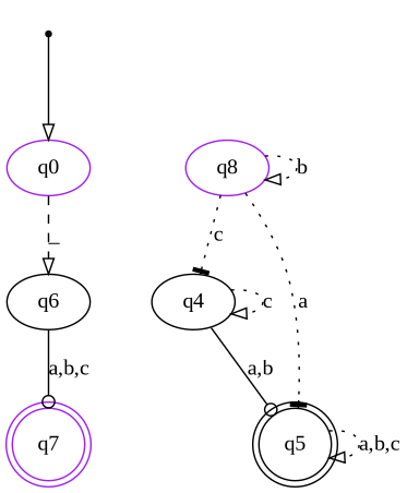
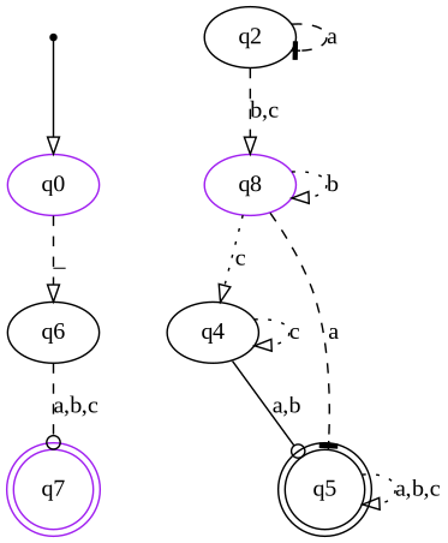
  digraph {
    fontname="Liberation Serif"
    rankdir=TB
    node [color=black fontname="Liberation Serif"]
    edge [arrowhead=onormal fontname="Liberation Serif" style=dotted]
    inic [shape=point]
    q0 [color=purple]
    q6
    q7 [color=purple shape=doublecircle]
+   q2
    n6 [color=purple label=q8]
    q4
    q5 [shape=doublecircle]
    inic -> q0 [style=solid]
    q0 -> q6 [label=_ style=dashed]
-   q6 -> q7 [arrowhead=odot label="a,b,c" style=solid]
+   q6 -> q7 [arrowhead=odot label="a,b,c" style=dashed]
+   q2 -> q2 [arrowhead=tee label=a style=dashed]
+   q2 -> n6 [label="b,c" style=dashed]
    n6 -> n6 [label=b]
-   n6 -> q4 [arrowhead=tee label=c]
-   n6 -> q5 [arrowhead=tee label=a]
+   n6 -> q4 [label=c]
+   n6 -> q5 [arrowhead=tee label=a style=dashed]
    q4 -> q4 [label=c]
    q4 -> q5 [arrowhead=odot label="a,b" style=solid]
    q5 -> q5 [label="a,b,c"]
  }
